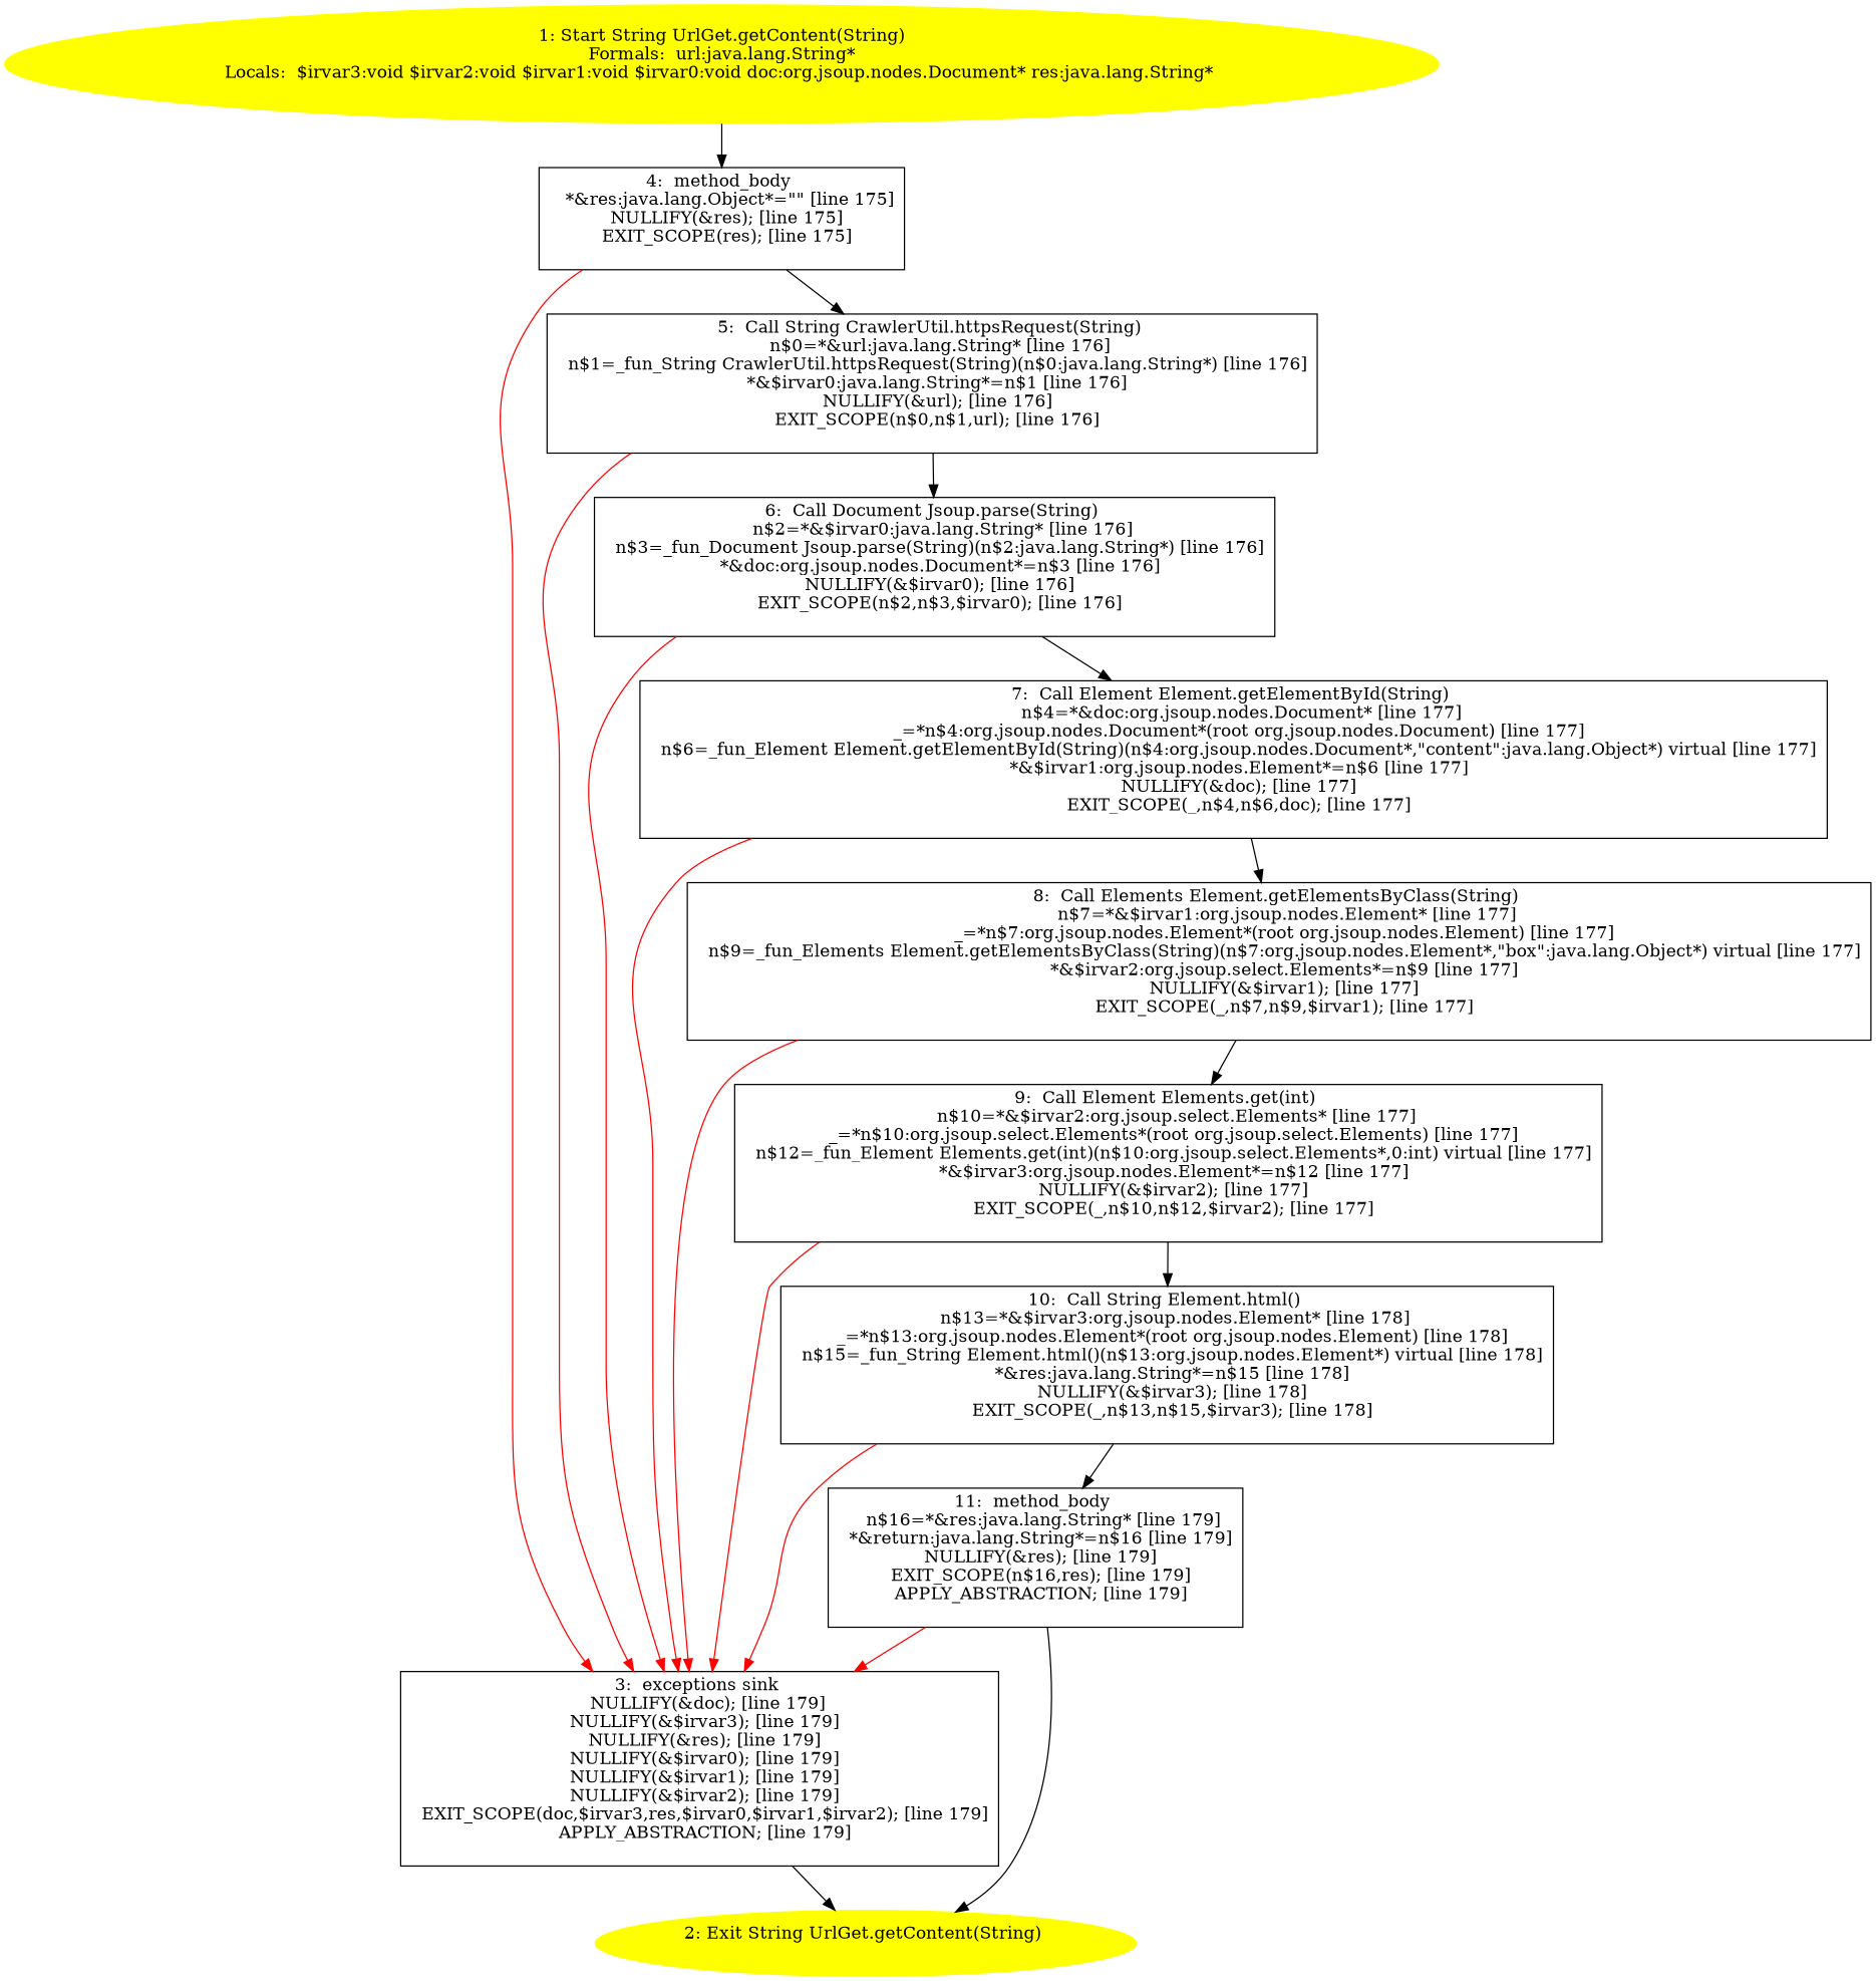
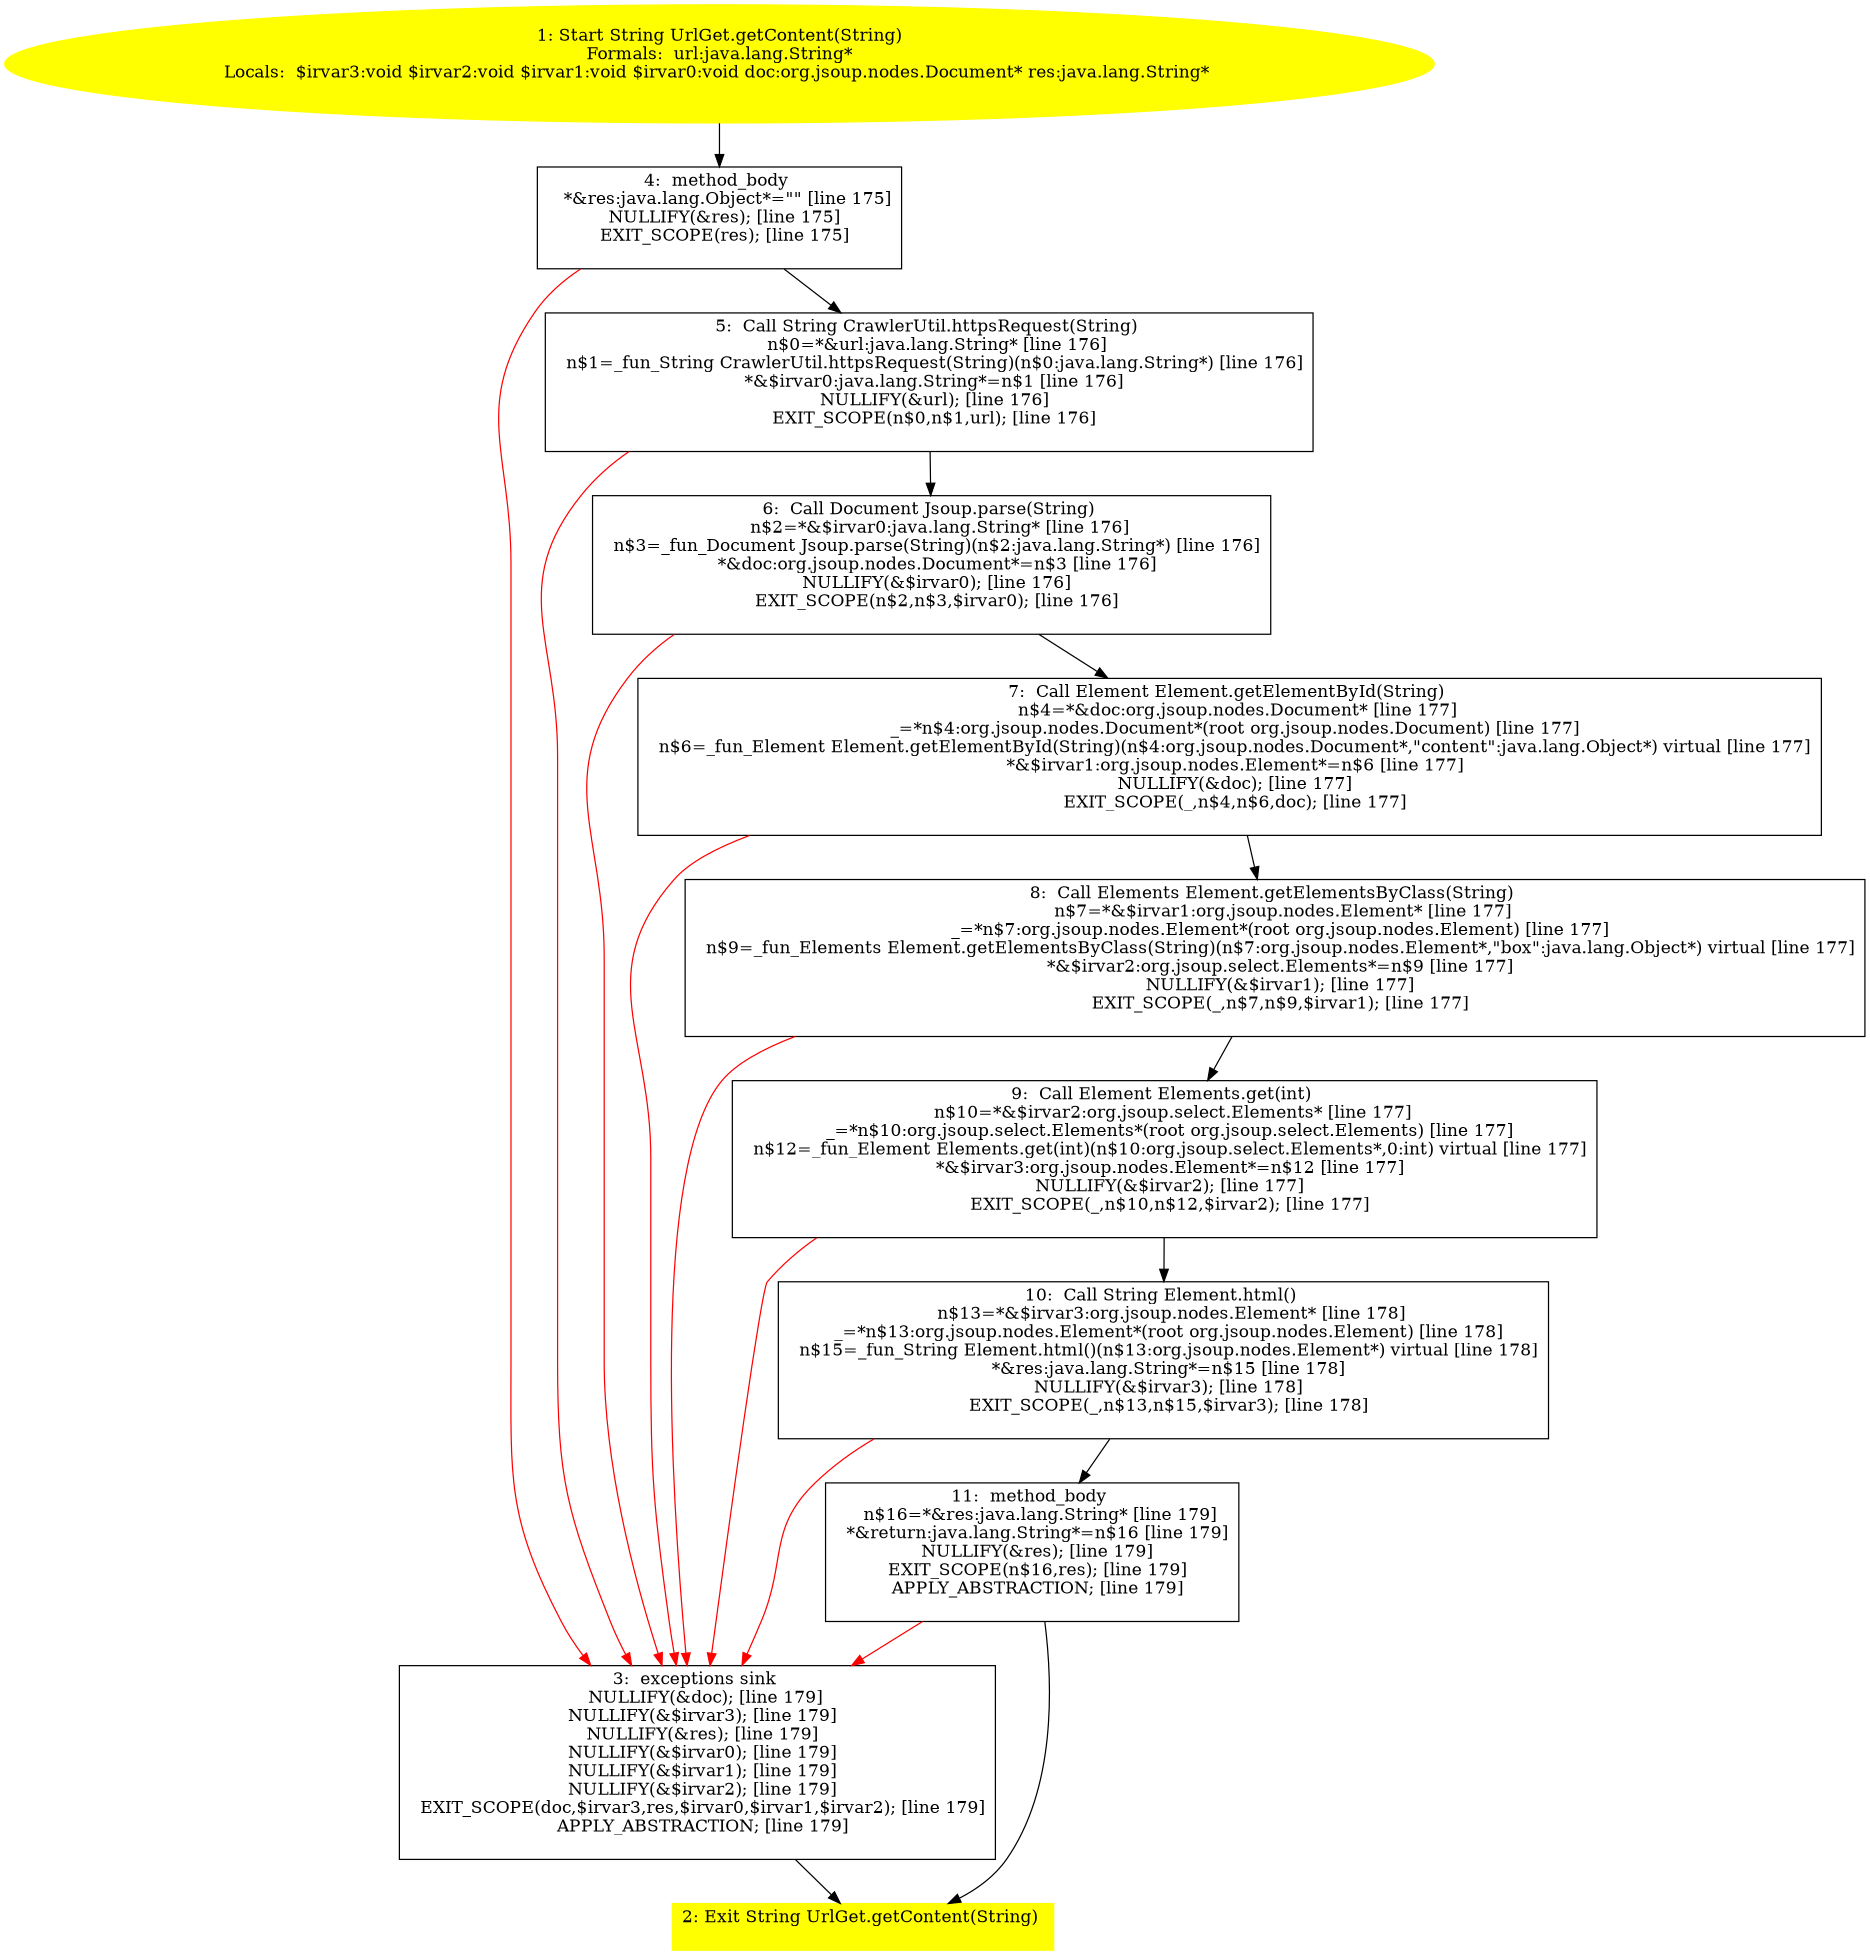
  digraph {
    node [shape=box]
    n1 [color=yellow label="1: Start String UrlGet.getContent(String)\nFormals:  url:java.lang.String*\nLocals:  $irvar3:void $irvar2:void $irvar1:void $irvar0:void doc:org.jsoup.nodes.Document* res:java.lang.String* \n  " style=filled shape=""]
    n2 [label="4:  method_body \n   *&res:java.lang.Object*=\"\" [line 175]\n  NULLIFY(&res); [line 175]\n  EXIT_SCOPE(res); [line 175]\n "]
    n3 [label="3:  exceptions sink \n   NULLIFY(&doc); [line 179]\n  NULLIFY(&$irvar3); [line 179]\n  NULLIFY(&res); [line 179]\n  NULLIFY(&$irvar0); [line 179]\n  NULLIFY(&$irvar1); [line 179]\n  NULLIFY(&$irvar2); [line 179]\n  EXIT_SCOPE(doc,$irvar3,res,$irvar0,$irvar1,$irvar2); [line 179]\n  APPLY_ABSTRACTION; [line 179]\n "]
    n4 [label="5:  Call String CrawlerUtil.httpsRequest(String) \n   n$0=*&url:java.lang.String* [line 176]\n  n$1=_fun_String CrawlerUtil.httpsRequest(String)(n$0:java.lang.String*) [line 176]\n  *&$irvar0:java.lang.String*=n$1 [line 176]\n  NULLIFY(&url); [line 176]\n  EXIT_SCOPE(n$0,n$1,url); [line 176]\n "]
-   n5 [color=yellow label="2: Exit String UrlGet.getContent(String) \n  " style=filled shape=""]
+   n5 [color=yellow label="2: Exit String UrlGet.getContent(String) \n  " style=filled]
    n6 [label="6:  Call Document Jsoup.parse(String) \n   n$2=*&$irvar0:java.lang.String* [line 176]\n  n$3=_fun_Document Jsoup.parse(String)(n$2:java.lang.String*) [line 176]\n  *&doc:org.jsoup.nodes.Document*=n$3 [line 176]\n  NULLIFY(&$irvar0); [line 176]\n  EXIT_SCOPE(n$2,n$3,$irvar0); [line 176]\n "]
    n7 [label="7:  Call Element Element.getElementById(String) \n   n$4=*&doc:org.jsoup.nodes.Document* [line 177]\n  _=*n$4:org.jsoup.nodes.Document*(root org.jsoup.nodes.Document) [line 177]\n  n$6=_fun_Element Element.getElementById(String)(n$4:org.jsoup.nodes.Document*,\"content\":java.lang.Object*) virtual [line 177]\n  *&$irvar1:org.jsoup.nodes.Element*=n$6 [line 177]\n  NULLIFY(&doc); [line 177]\n  EXIT_SCOPE(_,n$4,n$6,doc); [line 177]\n "]
    n8 [label="8:  Call Elements Element.getElementsByClass(String) \n   n$7=*&$irvar1:org.jsoup.nodes.Element* [line 177]\n  _=*n$7:org.jsoup.nodes.Element*(root org.jsoup.nodes.Element) [line 177]\n  n$9=_fun_Elements Element.getElementsByClass(String)(n$7:org.jsoup.nodes.Element*,\"box\":java.lang.Object*) virtual [line 177]\n  *&$irvar2:org.jsoup.select.Elements*=n$9 [line 177]\n  NULLIFY(&$irvar1); [line 177]\n  EXIT_SCOPE(_,n$7,n$9,$irvar1); [line 177]\n "]
    n9 [label="9:  Call Element Elements.get(int) \n   n$10=*&$irvar2:org.jsoup.select.Elements* [line 177]\n  _=*n$10:org.jsoup.select.Elements*(root org.jsoup.select.Elements) [line 177]\n  n$12=_fun_Element Elements.get(int)(n$10:org.jsoup.select.Elements*,0:int) virtual [line 177]\n  *&$irvar3:org.jsoup.nodes.Element*=n$12 [line 177]\n  NULLIFY(&$irvar2); [line 177]\n  EXIT_SCOPE(_,n$10,n$12,$irvar2); [line 177]\n "]
    n10 [label="10:  Call String Element.html() \n   n$13=*&$irvar3:org.jsoup.nodes.Element* [line 178]\n  _=*n$13:org.jsoup.nodes.Element*(root org.jsoup.nodes.Element) [line 178]\n  n$15=_fun_String Element.html()(n$13:org.jsoup.nodes.Element*) virtual [line 178]\n  *&res:java.lang.String*=n$15 [line 178]\n  NULLIFY(&$irvar3); [line 178]\n  EXIT_SCOPE(_,n$13,n$15,$irvar3); [line 178]\n "]
    n11 [label="11:  method_body \n   n$16=*&res:java.lang.String* [line 179]\n  *&return:java.lang.String*=n$16 [line 179]\n  NULLIFY(&res); [line 179]\n  EXIT_SCOPE(n$16,res); [line 179]\n  APPLY_ABSTRACTION; [line 179]\n "]
    n1 -> n2
    n2 -> n3 [color=red]
    n2 -> n4
    n3 -> n5
    n4 -> n3 [color=red]
    n4 -> n6
    n6 -> n3 [color=red]
    n6 -> n7
    n7 -> n3 [color=red]
    n7 -> n8
    n8 -> n3 [color=red]
    n8 -> n9
    n9 -> n3 [color=red]
    n9 -> n10
    n10 -> n3 [color=red]
    n10 -> n11
    n11 -> n3 [color=red]
    n11 -> n5
  }
